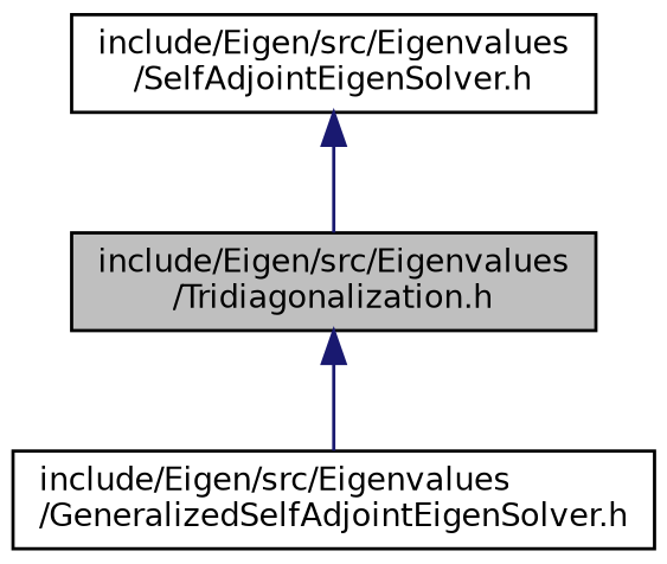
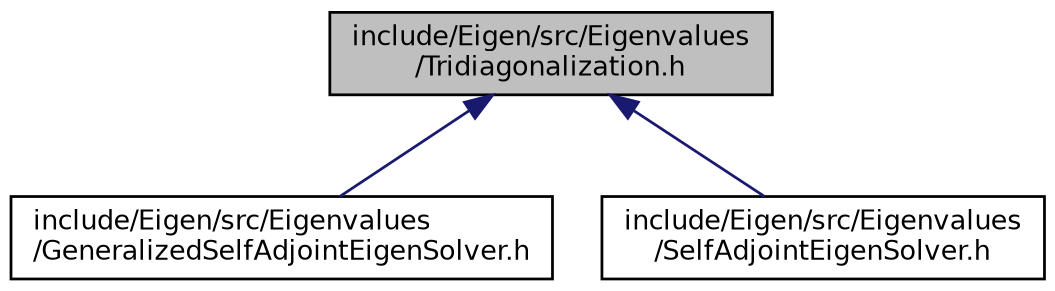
  digraph {
    node [color=black fillcolor=white fontname=Helvetica fontsize=10 shape=record style=filled]
    edge [color=midnightblue dir=back fontname=Helvetica fontsize=10 labelfontname=Helvetica labelfontsize=10 style=solid]
    n1 [fillcolor=grey75 fontcolor=black height=0.2 label="include/Eigen/src/Eigenvalues\l/Tridiagonalization.h" width=0.4]
    n2 [height=0.2 label="include/Eigen/src/Eigenvalues\l/GeneralizedSelfAdjointEigenSolver.h" width=0.4]
    n3 [height=0.2 label="include/Eigen/src/Eigenvalues\l/SelfAdjointEigenSolver.h" width=0.4]
    n1 -> n2
-   n3 -> n1
+   n1 -> n3
  }
